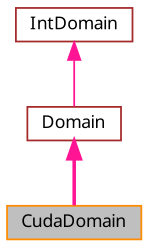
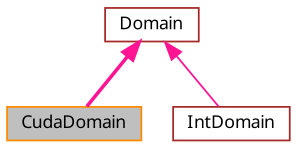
  digraph {
    fontname="Noto Sans"
    node [color=brown fillcolor=white fontname="Noto Sans" fontsize=10 shape=record style=filled]
    edge [color=deeppink dir=back fontname="Noto Sans" fontsize=10 labelfontname=Helvetica labelfontsize=10]
    n1 [color=darkorange fillcolor=grey75 fontcolor=black height=0.2 label=CudaDomain width=0.4]
    n2 [height=0.2 label=IntDomain width=0.4]
    n3 [height=0.2 label=Domain width=0.4]
    n3 -> n1 [style=bold]
-   n2 -> n3 [style=solid]
+   n3 -> n2 [style=solid]
  }
